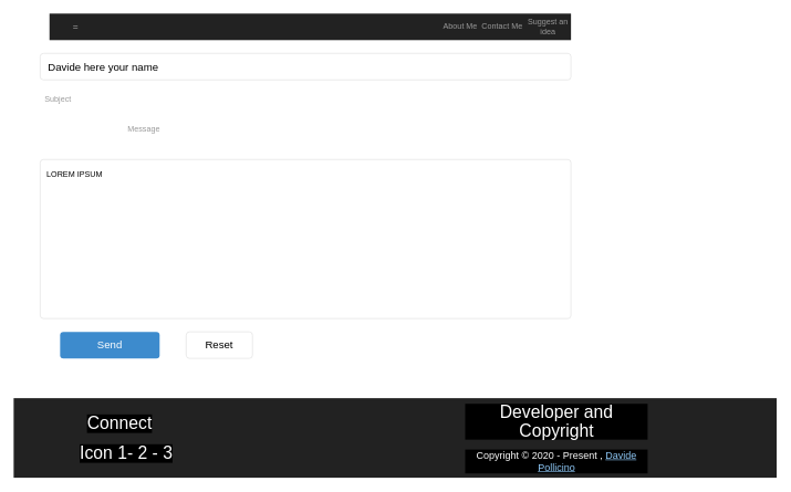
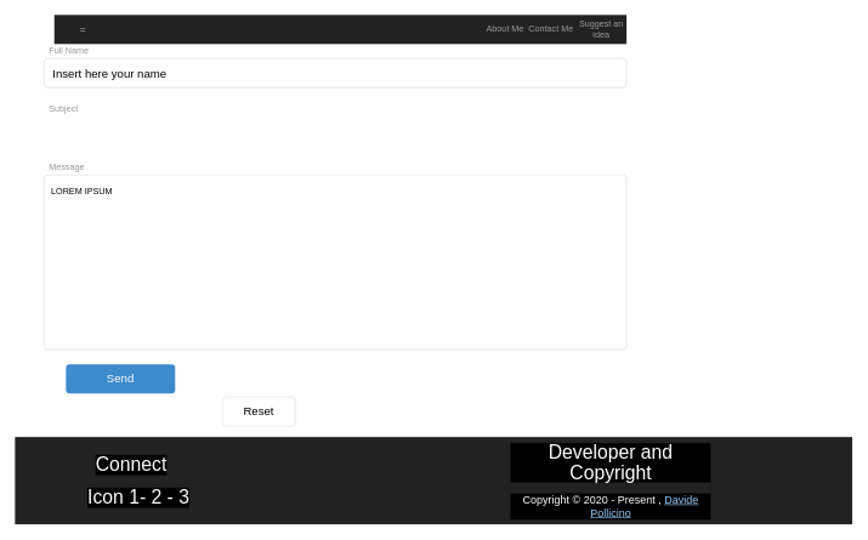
  <mxCell id="0" style=";html=1;" />
  <mxCell id="1" style=";html=1;" parent="0" />
  <mxCell id="2" value="" style="html=1;shadow=0;dashed=0;shape=mxgraph.bootstrap.rect;fillColor=#222222;strokeColor=none;whiteSpace=wrap;rounded=0;fontSize=12;fontColor=#000000;align=center;" parent="1" vertex="1"><mxGeometry x="74" y="20" width="786" height="40" as="geometry" /></mxCell>
  <mxCell id="3" value="=" style="html=1;shadow=0;dashed=0;fillColor=none;strokeColor=none;shape=mxgraph.bootstrap.rect;fontColor=#999999;fontSize=14;whiteSpace=wrap;" parent="2" vertex="1"><mxGeometry width="78.6" height="40" as="geometry" /></mxCell>
  <mxCell id="4" value="Contact Me" style="html=1;shadow=0;dashed=0;fillColor=none;strokeColor=none;shape=mxgraph.bootstrap.rect;fontColor=#999999;whiteSpace=wrap;" parent="2" vertex="1"><mxGeometry x="648.45" width="68.775" height="40" as="geometry" /></mxCell>
  <mxCell id="5" value="Suggest an idea" style="html=1;shadow=0;dashed=0;fillColor=none;strokeColor=none;shape=mxgraph.bootstrap.rect;fontColor=#999999;whiteSpace=wrap;" parent="2" vertex="1"><mxGeometry x="717.225" width="68.775" height="40" as="geometry" /></mxCell>
  <mxCell id="6" value="About Me" style="html=1;shadow=0;dashed=0;fillColor=none;strokeColor=none;shape=mxgraph.bootstrap.rect;fontColor=#999999;whiteSpace=wrap;" vertex="1" parent="2"><mxGeometry x="585.057" width="68.775" height="40" as="geometry" /></mxCell>
- <mxCell id="8" value="Davide here your name&amp;nbsp;" style="html=1;shadow=0;dashed=0;shape=mxgraph.bootstrap.rrect;rSize=5;strokeColor=#dddddd;;align=left;spacingLeft=10;fontSize=16;whiteSpace=wrap;rounded=0;" parent="1" vertex="1"><mxGeometry x="60" y="80" width="800" height="40" as="geometry" /></mxCell>
+ <mxCell id="7" value="Full Name&amp;nbsp;" style="html=1;shadow=0;dashed=0;shape=mxgraph.bootstrap.rect;strokeColor=none;fillColor=none;fontColor=#999999;align=left;spacingLeft=5;whiteSpace=wrap;rounded=0;" parent="1" vertex="1"><mxGeometry x="60" y="60" width="200" height="20" as="geometry" /></mxCell>
+ <mxCell id="8" value="Insert here your name&amp;nbsp;" style="html=1;shadow=0;dashed=0;shape=mxgraph.bootstrap.rrect;rSize=5;strokeColor=#dddddd;;align=left;spacingLeft=10;fontSize=16;whiteSpace=wrap;rounded=0;" parent="1" vertex="1"><mxGeometry x="60" y="80" width="800" height="40" as="geometry" /></mxCell>
  <mxCell id="9" value="Subject" style="html=1;shadow=0;dashed=0;shape=mxgraph.bootstrap.rect;strokeColor=none;fillColor=none;fontColor=#999999;align=left;spacingLeft=5;whiteSpace=wrap;rounded=0;" parent="1" vertex="1"><mxGeometry x="60" y="140" width="200" height="20" as="geometry" /></mxCell>
- <mxCell id="10" value="Message" style="html=1;shadow=0;dashed=0;shape=mxgraph.bootstrap.rect;strokeColor=none;fillColor=none;fontColor=#999999;align=left;spacingLeft=5;whiteSpace=wrap;rounded=0;" parent="1" vertex="1"><mxGeometry x="185" y="185" width="200" height="20" as="geometry" /></mxCell>
+ <mxCell id="10" value="Message" style="html=1;shadow=0;dashed=0;shape=mxgraph.bootstrap.rect;strokeColor=none;fillColor=none;fontColor=#999999;align=left;spacingLeft=5;whiteSpace=wrap;rounded=0;" parent="1" vertex="1"><mxGeometry x="60" y="220" width="200" height="20" as="geometry" /></mxCell>
  <mxCell id="11" value="LOREM IPSUM&amp;nbsp;" style="html=1;shadow=0;dashed=0;shape=mxgraph.bootstrap.rrect;rSize=5;fontSize=12;strokeColor=#dddddd;align=left;spacing=10;verticalAlign=top;whiteSpace=wrap;rounded=0;" parent="1" vertex="1"><mxGeometry x="60" y="240" width="800" height="240" as="geometry" /></mxCell>
  <mxCell id="12" value="Send" style="html=1;shadow=0;dashed=0;shape=mxgraph.bootstrap.rrect;align=center;rSize=5;strokeColor=none;fillColor=#3D8BCD;fontColor=#ffffff;fontSize=16;whiteSpace=wrap;rounded=0;" parent="1" vertex="1"><mxGeometry x="90" y="500" width="150" height="40" as="geometry" /></mxCell>
- <mxCell id="13" value="Reset" style="html=1;shadow=0;dashed=0;shape=mxgraph.bootstrap.rrect;align=center;rSize=5;strokeColor=#dddddd;fontSize=16;whiteSpace=wrap;rounded=0;" parent="1" vertex="1"><mxGeometry x="280" y="500" width="100" height="40" as="geometry" /></mxCell>
+ <mxCell id="13" value="Reset" style="html=1;shadow=0;dashed=0;shape=mxgraph.bootstrap.rrect;align=center;rSize=5;strokeColor=#dddddd;fontSize=16;whiteSpace=wrap;rounded=0;" parent="1" vertex="1"><mxGeometry x="305" y="545" width="100" height="40" as="geometry" /></mxCell>
  <mxCell id="14" value="" style="html=1;shadow=0;dashed=0;shape=mxgraph.bootstrap.rect;fillColor=#222222;strokeColor=none;whiteSpace=wrap;rounded=0;fontSize=12;fontColor=#000000;align=center;" vertex="1" parent="1"><mxGeometry y="600" width="1150" height="120" as="geometry" x="20" /></mxCell>
  <mxCell id="15" value="&lt;h5 class=&quot;white-text&quot; style=&quot;box-sizing: inherit ; font-weight: 400 ; line-height: 27.06px ; font-size: 1.64rem ; margin: 1.093rem 0px 0.656rem ; color: rgb(255 , 255 , 255) ; font-family: , &amp;#34;blinkmacsystemfont&amp;#34; , &amp;#34;segoe ui&amp;#34; , &amp;#34;roboto&amp;#34; , , &amp;#34;ubuntu&amp;#34; , &amp;#34;cantarell&amp;#34; , &amp;#34;helvetica neue&amp;#34; , sans-serif ; background-color: rgb(0 , 0 , 0)&quot;&gt;Developer and Copyright&lt;/h5&gt;&lt;p style=&quot;box-sizing: inherit ; color: rgb(255 , 255 , 255) ; font-family: , &amp;#34;blinkmacsystemfont&amp;#34; , &amp;#34;segoe ui&amp;#34; , &amp;#34;roboto&amp;#34; , , &amp;#34;ubuntu&amp;#34; , &amp;#34;cantarell&amp;#34; , &amp;#34;helvetica neue&amp;#34; , sans-serif ; font-size: 15px ; background-color: rgb(0 , 0 , 0)&quot;&gt;Copyright © 2020 - Present ,&amp;nbsp;&lt;a class=&quot;blue-text text-lighten-3&quot; href=&quot;http://davidepollicino.com&quot; style=&quot;box-sizing: inherit ; background-color: transparent ; color: rgb(144 , 202 , 249)&quot;&gt;Davide Pollicino&lt;/a&gt;&lt;/p&gt;" style="html=1;shadow=0;dashed=0;fillColor=none;strokeColor=none;shape=mxgraph.bootstrap.rect;fontColor=#999999;whiteSpace=wrap;" vertex="1" parent="14"><mxGeometry x="680" width="276.63" height="120" as="geometry" /></mxCell>
  <mxCell id="16" value="&lt;h5 class=&quot;white-text&quot; style=&quot;box-sizing: inherit ; font-weight: 400 ; line-height: 27.06px ; font-size: 1.64rem ; margin: 1.093rem 0px 0.656rem ; color: rgb(255 , 255 , 255) ; background-color: rgb(0 , 0 , 0)&quot;&gt;Connect&lt;/h5&gt;" style="text;html=1;strokeColor=none;fillColor=none;align=center;verticalAlign=middle;whiteSpace=wrap;rounded=0;" vertex="1" parent="14"><mxGeometry x="110" y="20" width="100" height="30" as="geometry" /></mxCell>
  <mxCell id="17" value="&lt;h5 class=&quot;white-text&quot; style=&quot;box-sizing: inherit ; font-weight: 400 ; line-height: 27.06px ; font-size: 1.64rem ; margin: 1.093rem 0px 0.656rem ; color: rgb(255 , 255 , 255) ; background-color: rgb(0 , 0 , 0)&quot;&gt;Icon 1- 2 - 3&lt;/h5&gt;" style="text;html=1;strokeColor=none;fillColor=none;align=center;verticalAlign=middle;whiteSpace=wrap;rounded=0;" vertex="1" parent="14"><mxGeometry x="80" y="70" width="180" height="20" as="geometry" /></mxCell>
  <mxCell id="18" style="edgeStyle=orthogonalEdgeStyle;rounded=0;orthogonalLoop=1;jettySize=auto;html=1;exitX=0.5;exitY=1;exitDx=0;exitDy=0;" edge="1" parent="14" source="17" target="17"><mxGeometry relative="1" as="geometry" /></mxCell>
